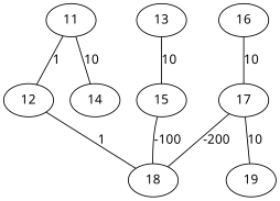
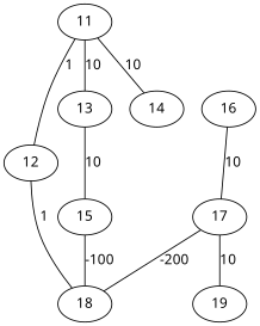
  graph {
    fontname="Noto Sans"
    node [fontname="Noto Sans"]
    edge [fontname="Noto Sans"]
    11
    12
    13
    14
    18
    15
    16
    17
    19
    11 -- 12 [label=1]
+   11 -- 13 [label=10]
    11 -- 14 [label=10]
    12 -- 18 [label=1]
    13 -- 15 [label=10]
    15 -- 18 [label=-100]
    16 -- 17 [label=10]
    17 -- 18 [label=-200]
    17 -- 19 [label=10]
  }
